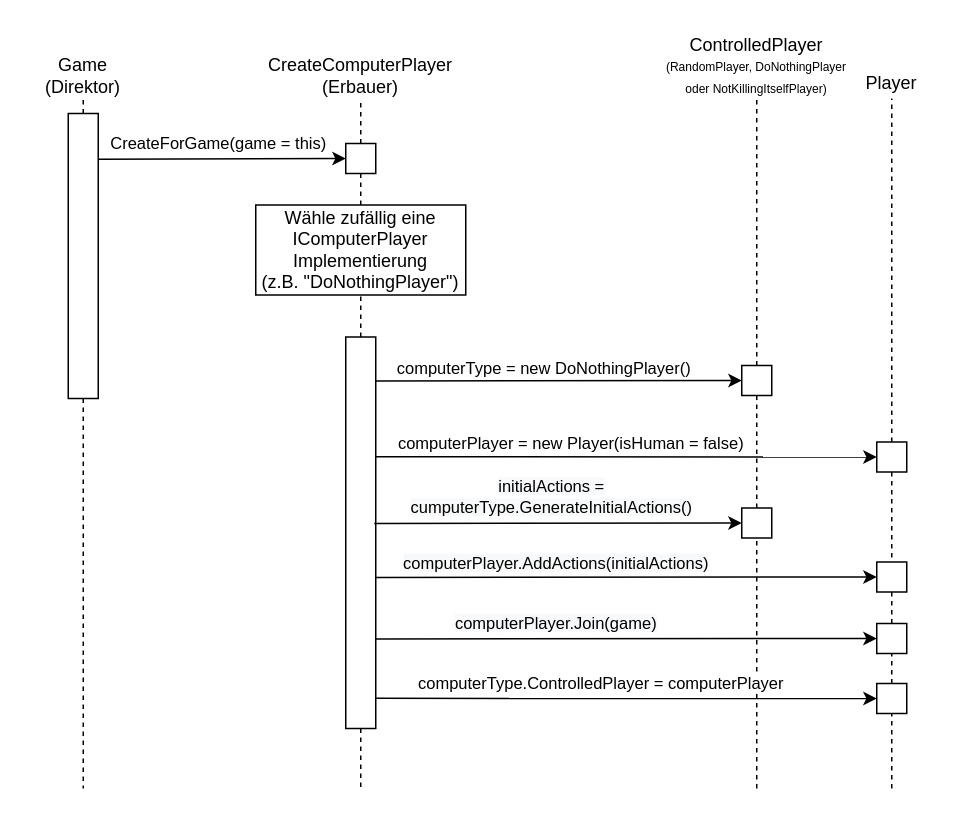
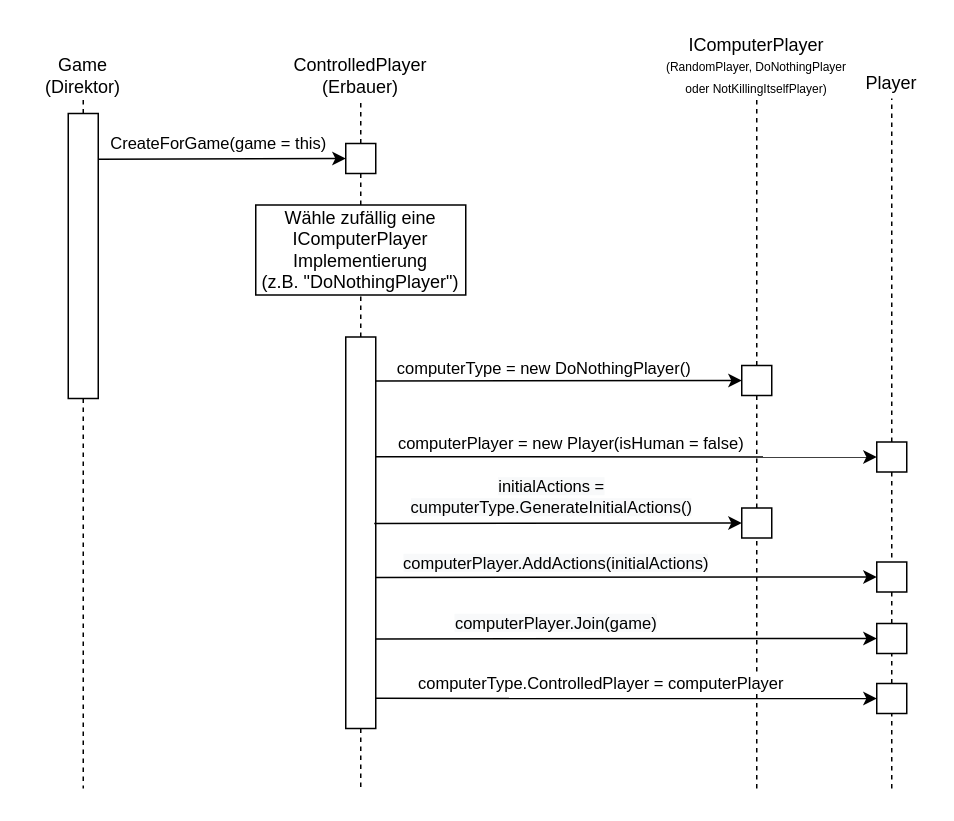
  <mxCell id="0" />
  <mxCell id="1" parent="0" />
  <mxCell id="2" value="" style="endArrow=none;dashed=1;html=1;entryX=0.5;entryY=1;entryDx=0;entryDy=0;" parent="1" target="29" edge="1"><mxGeometry width="50" height="50" relative="1" as="geometry"><mxPoint x="504" y="525" as="sourcePoint" /><mxPoint x="514" y="348" as="targetPoint" /></mxGeometry></mxCell>
- <mxCell id="3" value="CreateComputerPlayer&lt;br&gt;(Erbauer)" style="text;html=1;strokeColor=none;fillColor=none;align=center;verticalAlign=middle;whiteSpace=wrap;rounded=0;" parent="1" vertex="1"><mxGeometry x="170" y="35" width="140" height="30" as="geometry" /></mxCell>
+ <mxCell id="3" value="ControlledPlayer&lt;br&gt;(Erbauer)" style="text;html=1;strokeColor=none;fillColor=none;align=center;verticalAlign=middle;whiteSpace=wrap;rounded=0;" parent="1" vertex="1"><mxGeometry x="170" y="35" width="140" height="30" as="geometry" /></mxCell>
  <mxCell id="4" value="" style="rounded=0;whiteSpace=wrap;html=1;" parent="1" vertex="1"><mxGeometry x="45" y="75" width="20" height="190" as="geometry" /></mxCell>
  <mxCell id="5" value="" style="rounded=0;whiteSpace=wrap;html=1;" parent="1" vertex="1"><mxGeometry x="584" y="294" width="20" height="20" as="geometry" /></mxCell>
  <mxCell id="6" value="Player" style="text;html=1;strokeColor=none;fillColor=none;align=center;verticalAlign=middle;whiteSpace=wrap;rounded=0;" parent="1" vertex="1"><mxGeometry x="574" y="45" width="40" height="20" as="geometry" /></mxCell>
  <mxCell id="7" value="computerPlayer = new Player(isHuman = false)" style="endArrow=classic;html=1;exitX=1;exitY=0.75;exitDx=0;exitDy=0;entryX=0;entryY=0.5;entryDx=0;entryDy=0;" parent="1" target="5" edge="1"><mxGeometry x="-0.222" y="9" width="50" height="50" relative="1" as="geometry"><mxPoint x="250" y="303.75" as="sourcePoint" /><mxPoint x="584" y="304" as="targetPoint" /><Array as="points" /><mxPoint as="offset" /></mxGeometry></mxCell>
  <mxCell id="8" value="&lt;font style=&quot;font-size: 11px ; background-color: rgb(255 , 255 , 255)&quot;&gt;computerType.ControlledPlayer = computerPlayer&lt;/font&gt;" style="endArrow=classic;html=1;exitX=1;exitY=0.923;exitDx=0;exitDy=0;entryX=0;entryY=0.5;entryDx=0;entryDy=0;exitPerimeter=0;" parent="1" source="25" target="33" edge="1"><mxGeometry x="-0.102" y="10" width="50" height="50" relative="1" as="geometry"><mxPoint x="370" y="465.21" as="sourcePoint" /><mxPoint x="570" y="464.71" as="targetPoint" /><mxPoint as="offset" /></mxGeometry></mxCell>
  <mxCell id="9" value="" style="endArrow=none;dashed=1;html=1;entryX=0.5;entryY=1;entryDx=0;entryDy=0;exitX=0.5;exitY=0;exitDx=0;exitDy=0;" parent="1" source="5" target="6" edge="1"><mxGeometry width="50" height="50" relative="1" as="geometry"><mxPoint x="484" y="285" as="sourcePoint" /><mxPoint x="534" y="235" as="targetPoint" /></mxGeometry></mxCell>
  <mxCell id="10" value="" style="endArrow=none;dashed=1;html=1;exitX=0.5;exitY=1;exitDx=0;exitDy=0;entryX=0.5;entryY=0;entryDx=0;entryDy=0;" parent="1" source="5" target="30" edge="1"><mxGeometry width="50" height="50" relative="1" as="geometry"><mxPoint x="554" y="393" as="sourcePoint" /><mxPoint x="594" y="348" as="targetPoint" /></mxGeometry></mxCell>
- <mxCell id="11" value="ControlledPlayer" style="text;html=1;strokeColor=none;fillColor=none;align=center;verticalAlign=middle;whiteSpace=wrap;rounded=0;" parent="1" vertex="1"><mxGeometry x="424" y="20" width="160" height="20" as="geometry" /></mxCell>
+ <mxCell id="11" value="IComputerPlayer" style="text;html=1;strokeColor=none;fillColor=none;align=center;verticalAlign=middle;whiteSpace=wrap;rounded=0;" parent="1" vertex="1"><mxGeometry x="424" y="20" width="160" height="20" as="geometry" /></mxCell>
  <mxCell id="12" value="computerType = new DoNothingPlayer()" style="endArrow=classic;html=1;exitX=1;exitY=0.25;exitDx=0;exitDy=0;entryX=0;entryY=0.5;entryDx=0;entryDy=0;" parent="1" target="13" edge="1"><mxGeometry x="-0.083" y="8" width="50" height="50" relative="1" as="geometry"><mxPoint x="250" y="253.25" as="sourcePoint" /><mxPoint x="490" y="253" as="targetPoint" /><mxPoint as="offset" /></mxGeometry></mxCell>
  <mxCell id="13" value="" style="rounded=0;whiteSpace=wrap;html=1;" parent="1" vertex="1"><mxGeometry x="494" y="243" width="20" height="20" as="geometry" /></mxCell>
  <mxCell id="14" value="" style="endArrow=none;dashed=1;html=1;entryX=0.5;entryY=1;entryDx=0;entryDy=0;exitX=0.5;exitY=0;exitDx=0;exitDy=0;" parent="1" source="13" target="26" edge="1"><mxGeometry width="50" height="50" relative="1" as="geometry"><mxPoint x="756" y="394" as="sourcePoint" /><mxPoint x="756" y="236" as="targetPoint" /></mxGeometry></mxCell>
  <mxCell id="15" value="" style="endArrow=none;dashed=1;html=1;exitX=0.5;exitY=1;exitDx=0;exitDy=0;entryX=0.5;entryY=0;entryDx=0;entryDy=0;" parent="1" source="13" target="29" edge="1"><mxGeometry width="50" height="50" relative="1" as="geometry"><mxPoint x="786" y="315" as="sourcePoint" /><mxPoint x="504" y="325" as="targetPoint" /></mxGeometry></mxCell>
  <mxCell id="16" value="" style="endArrow=none;dashed=1;html=1;exitX=0.5;exitY=0;exitDx=0;exitDy=0;entryX=0.5;entryY=1;entryDx=0;entryDy=0;" parent="1" source="4" target="20" edge="1"><mxGeometry width="50" height="50" relative="1" as="geometry"><mxPoint x="620" y="205" as="sourcePoint" /><mxPoint x="200" y="135" as="targetPoint" /></mxGeometry></mxCell>
  <mxCell id="17" value="" style="endArrow=none;dashed=1;html=1;entryX=0.5;entryY=1;entryDx=0;entryDy=0;exitX=0.5;exitY=0;exitDx=0;exitDy=0;" parent="1" source="22" target="3" edge="1"><mxGeometry width="50" height="50" relative="1" as="geometry"><mxPoint x="230" y="75" as="sourcePoint" /><mxPoint x="460" y="75" as="targetPoint" /></mxGeometry></mxCell>
  <mxCell id="18" value="" style="endArrow=none;dashed=1;html=1;exitX=0.5;exitY=1;exitDx=0;exitDy=0;" parent="1" source="4" edge="1"><mxGeometry width="50" height="50" relative="1" as="geometry"><mxPoint x="430" y="355" as="sourcePoint" /><mxPoint x="55" y="525" as="targetPoint" /></mxGeometry></mxCell>
  <mxCell id="19" value="Wähle zufällig eine IComputerPlayer Implementierung&lt;br&gt;(z.B. &quot;DoNothingPlayer&quot;)" style="rounded=0;whiteSpace=wrap;html=1;" parent="1" vertex="1"><mxGeometry x="170" y="136" width="140" height="60" as="geometry" /></mxCell>
  <mxCell id="20" value="Game&lt;br&gt;(Direktor)" style="text;html=1;strokeColor=none;fillColor=none;align=center;verticalAlign=middle;whiteSpace=wrap;rounded=0;" parent="1" vertex="1"><mxGeometry x="20" y="35" width="70" height="30" as="geometry" /></mxCell>
  <mxCell id="21" value="CreateForGame(game = this)" style="endArrow=classic;html=1;exitX=1;exitY=0.25;exitDx=0;exitDy=0;entryX=0;entryY=0.5;entryDx=0;entryDy=0;" parent="1" target="22" edge="1"><mxGeometry x="-0.036" y="10" width="50" height="50" relative="1" as="geometry"><mxPoint x="65" y="105.5" as="sourcePoint" /><mxPoint x="190" y="105" as="targetPoint" /><mxPoint as="offset" /></mxGeometry></mxCell>
  <mxCell id="22" value="" style="rounded=0;whiteSpace=wrap;html=1;" parent="1" vertex="1"><mxGeometry x="230" y="95" width="20" height="20" as="geometry" /></mxCell>
  <mxCell id="23" value="" style="endArrow=none;dashed=1;html=1;entryX=0.5;entryY=0;entryDx=0;entryDy=0;exitX=0.5;exitY=1;exitDx=0;exitDy=0;" parent="1" source="22" target="19" edge="1"><mxGeometry width="50" height="50" relative="1" as="geometry"><mxPoint x="250" y="105" as="sourcePoint" /><mxPoint x="250" y="75" as="targetPoint" /></mxGeometry></mxCell>
  <mxCell id="24" value="" style="endArrow=none;dashed=1;html=1;exitX=0.5;exitY=0;exitDx=0;exitDy=0;entryX=0.5;entryY=1;entryDx=0;entryDy=0;" parent="1" source="25" target="19" edge="1"><mxGeometry width="50" height="50" relative="1" as="geometry"><mxPoint x="230" y="204" as="sourcePoint" /><mxPoint x="240" y="195" as="targetPoint" /></mxGeometry></mxCell>
  <mxCell id="25" value="" style="rounded=0;whiteSpace=wrap;html=1;" parent="1" vertex="1"><mxGeometry x="230" y="224" width="20" height="261" as="geometry" /></mxCell>
  <mxCell id="26" value="&lt;font style=&quot;font-size: 8px&quot;&gt;(RandomPlayer, DoNothingPlayer&lt;br&gt;oder NotKillingItselfPlayer)&lt;/font&gt;" style="text;html=1;strokeColor=none;fillColor=none;align=center;verticalAlign=middle;whiteSpace=wrap;rounded=0;" parent="1" vertex="1"><mxGeometry x="424" y="35" width="160" height="30" as="geometry" /></mxCell>
  <mxCell id="27" value="&lt;span style=&quot;background-color: rgb(248 , 249 , 250)&quot;&gt;&lt;font style=&quot;font-size: 11px&quot;&gt;initialActions =&lt;br&gt;cumputerType.GenerateInitialActions()&lt;/font&gt;&lt;/span&gt;" style="endArrow=classic;html=1;exitX=0.95;exitY=0.532;exitDx=0;exitDy=0;exitPerimeter=0;entryX=0;entryY=0.5;entryDx=0;entryDy=0;" parent="1" target="29" edge="1"><mxGeometry x="-0.036" y="17" width="50" height="50" relative="1" as="geometry"><mxPoint x="249" y="348.252" as="sourcePoint" /><mxPoint x="494" y="348" as="targetPoint" /><mxPoint as="offset" /></mxGeometry></mxCell>
  <mxCell id="28" value="&lt;span style=&quot;background-color: rgb(248 , 249 , 250)&quot;&gt;&lt;font style=&quot;font-size: 11px&quot;&gt;computerPlayer.AddActions(initialActions)&lt;/font&gt;&lt;/span&gt;" style="endArrow=classic;html=1;exitX=1;exitY=0.75;exitDx=0;exitDy=0;entryX=0;entryY=0.5;entryDx=0;entryDy=0;" parent="1" target="30" edge="1"><mxGeometry x="-0.281" y="9" width="50" height="50" relative="1" as="geometry"><mxPoint x="250" y="384.25" as="sourcePoint" /><mxPoint x="560" y="384" as="targetPoint" /><mxPoint as="offset" /></mxGeometry></mxCell>
  <mxCell id="29" value="" style="rounded=0;whiteSpace=wrap;html=1;" parent="1" vertex="1"><mxGeometry x="494" y="338" width="20" height="20" as="geometry" /></mxCell>
  <mxCell id="30" value="" style="rounded=0;whiteSpace=wrap;html=1;" parent="1" vertex="1"><mxGeometry x="584" y="374" width="20" height="20" as="geometry" /></mxCell>
  <mxCell id="31" value="&lt;span style=&quot;background-color: rgb(248 , 249 , 250)&quot;&gt;&lt;font style=&quot;font-size: 11px&quot;&gt;computerPlayer.Join(game)&lt;/font&gt;&lt;/span&gt;" style="endArrow=classic;html=1;exitX=1;exitY=0.75;exitDx=0;exitDy=0;entryX=0;entryY=0.5;entryDx=0;entryDy=0;" parent="1" target="32" edge="1"><mxGeometry x="-0.281" y="10" width="50" height="50" relative="1" as="geometry"><mxPoint x="250" y="425.25" as="sourcePoint" /><mxPoint x="560" y="425" as="targetPoint" /><mxPoint as="offset" /></mxGeometry></mxCell>
  <mxCell id="32" value="" style="rounded=0;whiteSpace=wrap;html=1;" parent="1" vertex="1"><mxGeometry x="584" y="415" width="20" height="20" as="geometry" /></mxCell>
  <mxCell id="33" value="" style="rounded=0;whiteSpace=wrap;html=1;" parent="1" vertex="1"><mxGeometry x="584" y="455" width="20" height="20" as="geometry" /></mxCell>
  <mxCell id="34" value="" style="endArrow=none;dashed=1;html=1;exitX=0.5;exitY=0;exitDx=0;exitDy=0;entryX=0.5;entryY=1;entryDx=0;entryDy=0;" parent="1" source="32" target="30" edge="1"><mxGeometry width="50" height="50" relative="1" as="geometry"><mxPoint x="604" y="324" as="sourcePoint" /><mxPoint x="604" y="384" as="targetPoint" /></mxGeometry></mxCell>
  <mxCell id="35" value="" style="endArrow=none;dashed=1;html=1;exitX=0.5;exitY=0;exitDx=0;exitDy=0;entryX=0.5;entryY=1;entryDx=0;entryDy=0;" parent="1" source="33" target="32" edge="1"><mxGeometry width="50" height="50" relative="1" as="geometry"><mxPoint x="614" y="334" as="sourcePoint" /><mxPoint x="614" y="394" as="targetPoint" /></mxGeometry></mxCell>
  <mxCell id="36" value="" style="endArrow=none;dashed=1;html=1;entryX=0.5;entryY=1;entryDx=0;entryDy=0;" parent="1" target="33" edge="1"><mxGeometry width="50" height="50" relative="1" as="geometry"><mxPoint x="594" y="525" as="sourcePoint" /><mxPoint x="624" y="404" as="targetPoint" /></mxGeometry></mxCell>
  <mxCell id="37" value="" style="endArrow=none;dashed=1;html=1;exitX=0.5;exitY=1;exitDx=0;exitDy=0;" parent="1" source="25" edge="1"><mxGeometry width="50" height="50" relative="1" as="geometry"><mxPoint x="634" y="354" as="sourcePoint" /><mxPoint x="240" y="525" as="targetPoint" /></mxGeometry></mxCell>
